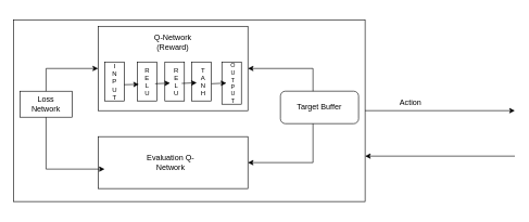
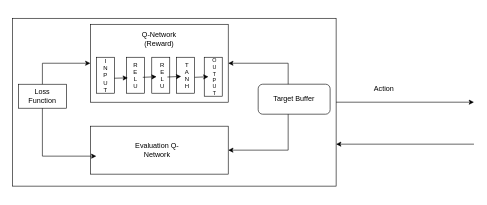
  <mxCell id="0" />
  <mxCell id="1" parent="0" />
  <mxCell id="2" value="" style="rounded=0;whiteSpace=wrap;html=1;" vertex="1" parent="1"><mxGeometry x="20" y="30" width="540" height="280" as="geometry" /></mxCell>
  <mxCell id="3" value="" style="rounded=0;whiteSpace=wrap;html=1;" vertex="1" parent="1"><mxGeometry x="150" y="40" width="230" height="130" as="geometry" /></mxCell>
  <mxCell id="4" value="Q-Network&lt;br&gt;(Reward)" style="text;html=1;strokeColor=none;fillColor=none;align=center;verticalAlign=middle;whiteSpace=wrap;rounded=0;" vertex="1" parent="1"><mxGeometry x="160" y="20" width="210" height="90" as="geometry" /></mxCell>
  <mxCell id="5" value="" style="rounded=0;whiteSpace=wrap;html=1;" vertex="1" parent="1"><mxGeometry x="150" y="210" width="230" height="80" as="geometry" /></mxCell>
  <mxCell id="6" value="Evaluation Q-Network" style="text;html=1;strokeColor=none;fillColor=none;align=center;verticalAlign=middle;whiteSpace=wrap;rounded=0;" vertex="1" parent="1"><mxGeometry x="210" y="180" width="102.5" height="140" as="geometry" /></mxCell>
  <mxCell id="7" value="" style="rounded=0;whiteSpace=wrap;html=1;" vertex="1" parent="1"><mxGeometry x="30" y="140" width="80" height="40" as="geometry" /></mxCell>
- <mxCell id="8" value="Loss Network" style="text;html=1;strokeColor=none;fillColor=none;align=center;verticalAlign=middle;whiteSpace=wrap;rounded=0;" vertex="1" parent="1"><mxGeometry x="40" y="145" width="60" height="30" as="geometry" /></mxCell>
+ <mxCell id="8" value="Loss Function" style="text;html=1;strokeColor=none;fillColor=none;align=center;verticalAlign=middle;whiteSpace=wrap;rounded=0;" vertex="1" parent="1"><mxGeometry x="40" y="145" width="60" height="30" as="geometry" /></mxCell>
  <mxCell id="9" value="" style="rounded=1;whiteSpace=wrap;html=1;" vertex="1" parent="1"><mxGeometry x="430" y="140" width="120" height="50" as="geometry" /></mxCell>
  <mxCell id="10" value="Target Buffer" style="text;html=1;strokeColor=none;fillColor=none;align=center;verticalAlign=middle;whiteSpace=wrap;rounded=0;" vertex="1" parent="1"><mxGeometry x="450" y="150" width="80" height="30" as="geometry" /></mxCell>
  <mxCell id="11" value="" style="rounded=0;whiteSpace=wrap;html=1;fontStyle=1" vertex="1" parent="1"><mxGeometry x="160" y="95" width="30" height="60" as="geometry" /></mxCell>
  <mxCell id="12" value="" style="rounded=0;whiteSpace=wrap;html=1;" vertex="1" parent="1"><mxGeometry x="210" y="95" width="30" height="60" as="geometry" /></mxCell>
  <mxCell id="13" value="" style="rounded=0;whiteSpace=wrap;html=1;" vertex="1" parent="1"><mxGeometry x="252.5" y="95" width="30" height="60" as="geometry" /></mxCell>
  <mxCell id="14" value="" style="rounded=0;whiteSpace=wrap;html=1;" vertex="1" parent="1"><mxGeometry x="294" y="95" width="30" height="60" as="geometry" /></mxCell>
  <mxCell id="15" value="" style="rounded=0;whiteSpace=wrap;html=1;" vertex="1" parent="1"><mxGeometry x="340" y="95" width="30" height="65" as="geometry" /></mxCell>
  <mxCell id="16" value="I&lt;br style=&quot;font-size: 10px;&quot;&gt;N&lt;br style=&quot;font-size: 10px;&quot;&gt;P&lt;br style=&quot;font-size: 10px;&quot;&gt;U&lt;br style=&quot;font-size: 10px;&quot;&gt;T" style="text;html=1;strokeColor=none;fillColor=none;align=center;verticalAlign=middle;whiteSpace=wrap;rounded=0;fontSize=10;" vertex="1" parent="1"><mxGeometry x="162.5" y="110" width="25" height="30" as="geometry" /></mxCell>
  <mxCell id="17" value="R&lt;br&gt;E&lt;br&gt;L&lt;br&gt;U" style="text;html=1;strokeColor=none;fillColor=none;align=center;verticalAlign=middle;whiteSpace=wrap;rounded=0;fontSize=10;" vertex="1" parent="1"><mxGeometry x="212.5" y="110" width="25" height="30" as="geometry" /></mxCell>
  <mxCell id="18" value="R&lt;br&gt;E&lt;br&gt;L&lt;br&gt;U" style="text;html=1;strokeColor=none;fillColor=none;align=center;verticalAlign=middle;whiteSpace=wrap;rounded=0;fontSize=10;" vertex="1" parent="1"><mxGeometry x="257.5" y="110" width="25" height="30" as="geometry" /></mxCell>
  <mxCell id="19" value="T&lt;br&gt;A&lt;br&gt;N&lt;br&gt;H" style="text;html=1;strokeColor=none;fillColor=none;align=center;verticalAlign=middle;whiteSpace=wrap;rounded=0;fontSize=10;" vertex="1" parent="1"><mxGeometry x="299" y="110" width="25" height="30" as="geometry" /></mxCell>
  <mxCell id="20" value="O&lt;br style=&quot;font-size: 9px;&quot;&gt;U&lt;br style=&quot;font-size: 9px;&quot;&gt;T&lt;br style=&quot;font-size: 9px;&quot;&gt;P&lt;br style=&quot;font-size: 9px;&quot;&gt;U&lt;br style=&quot;font-size: 9px;&quot;&gt;T" style="text;html=1;strokeColor=none;fillColor=none;align=center;verticalAlign=middle;whiteSpace=wrap;rounded=0;fontSize=9;" vertex="1" parent="1"><mxGeometry x="345" y="113" width="25" height="30" as="geometry" /></mxCell>
  <mxCell id="21" value="" style="endArrow=classic;html=1;rounded=0;entryX=0.043;entryY=0.625;entryDx=0;entryDy=0;entryPerimeter=0;" edge="1" parent="1" target="5"><mxGeometry width="50" height="50" relative="1" as="geometry"><mxPoint x="70" y="180" as="sourcePoint" /><mxPoint x="120" y="130" as="targetPoint" /><Array as="points"><mxPoint x="70" y="260" /></Array></mxGeometry></mxCell>
  <mxCell id="22" value="" style="endArrow=classic;html=1;rounded=0;entryX=0;entryY=0.5;entryDx=0;entryDy=0;" edge="1" parent="1" target="3"><mxGeometry width="50" height="50" relative="1" as="geometry"><mxPoint x="70" y="140" as="sourcePoint" /><mxPoint x="120" y="90" as="targetPoint" /><Array as="points"><mxPoint x="70" y="105" /></Array></mxGeometry></mxCell>
  <mxCell id="23" value="" style="endArrow=classic;html=1;rounded=0;entryX=1;entryY=0.5;entryDx=0;entryDy=0;" edge="1" parent="1" target="3"><mxGeometry width="50" height="50" relative="1" as="geometry"><mxPoint x="480" y="140" as="sourcePoint" /><mxPoint x="530" y="90" as="targetPoint" /><Array as="points"><mxPoint x="480" y="105" /></Array></mxGeometry></mxCell>
  <mxCell id="24" value="" style="endArrow=classic;html=1;rounded=0;entryX=1;entryY=0.5;entryDx=0;entryDy=0;" edge="1" parent="1" target="5"><mxGeometry width="50" height="50" relative="1" as="geometry"><mxPoint x="480" y="190" as="sourcePoint" /><mxPoint x="530" y="140" as="targetPoint" /><Array as="points"><mxPoint x="480" y="250" /></Array></mxGeometry></mxCell>
  <mxCell id="25" value="" style="endArrow=classic;html=1;rounded=0;entryX=0.004;entryY=0.647;entryDx=0;entryDy=0;entryPerimeter=0;" edge="1" parent="1" target="17"><mxGeometry width="50" height="50" relative="1" as="geometry"><mxPoint x="190" y="130" as="sourcePoint" /><mxPoint x="240" y="80" as="targetPoint" /></mxGeometry></mxCell>
  <mxCell id="26" value="" style="endArrow=classic;html=1;rounded=0;entryX=0.004;entryY=0.647;entryDx=0;entryDy=0;entryPerimeter=0;" edge="1" parent="1"><mxGeometry width="50" height="50" relative="1" as="geometry"><mxPoint x="237.5" y="128.5" as="sourcePoint" /><mxPoint x="260.5" y="127.5" as="targetPoint" /></mxGeometry></mxCell>
  <mxCell id="27" value="" style="endArrow=classic;html=1;rounded=0;entryX=0.004;entryY=0.647;entryDx=0;entryDy=0;entryPerimeter=0;" edge="1" parent="1"><mxGeometry width="50" height="50" relative="1" as="geometry"><mxPoint x="278.5" y="128" as="sourcePoint" /><mxPoint x="301.5" y="127" as="targetPoint" /></mxGeometry></mxCell>
  <mxCell id="28" value="" style="endArrow=classic;html=1;rounded=0;entryX=0.004;entryY=0.647;entryDx=0;entryDy=0;entryPerimeter=0;" edge="1" parent="1"><mxGeometry width="50" height="50" relative="1" as="geometry"><mxPoint x="324" y="128.5" as="sourcePoint" /><mxPoint x="347" y="127.5" as="targetPoint" /></mxGeometry></mxCell>
  <mxCell id="29" value="" style="endArrow=classic;html=1;rounded=0;" edge="1" parent="1"><mxGeometry width="50" height="50" relative="1" as="geometry"><mxPoint x="560" y="170" as="sourcePoint" /><mxPoint x="790" y="170" as="targetPoint" /></mxGeometry></mxCell>
  <mxCell id="30" value="" style="endArrow=classic;html=1;rounded=0;entryX=1;entryY=0.75;entryDx=0;entryDy=0;" edge="1" parent="1" target="2"><mxGeometry width="50" height="50" relative="1" as="geometry"><mxPoint x="790" y="240" as="sourcePoint" /><mxPoint x="840" y="190" as="targetPoint" /></mxGeometry></mxCell>
- <mxCell id="31" value="Action" style="text;html=1;strokeColor=none;fillColor=none;align=center;verticalAlign=middle;whiteSpace=wrap;rounded=0;" vertex="1" parent="1"><mxGeometry x="600" y="143" width="60" height="30" as="geometry" /></mxCell>
+ <mxCell id="31" value="Action" style="text;html=1;strokeColor=none;fillColor=none;align=center;verticalAlign=middle;whiteSpace=wrap;rounded=0;" vertex="1" parent="1"><mxGeometry x="610" y="133" width="60" height="30" as="geometry" /></mxCell>
